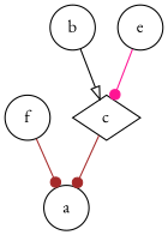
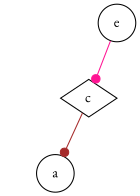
  digraph {
    fontname="EB Garamond"
    node [fontname="EB Garamond" shape=circle]
    edge [arrowhead=dot color=brown fontname="EB Garamond" style=solid]
    c [shape=diamond]
-   b
    a
    e
-   f
    c -> a
-   b -> c [arrowhead=onormal color=black]
    e -> c [color=deeppink]
-   f -> a
  }
